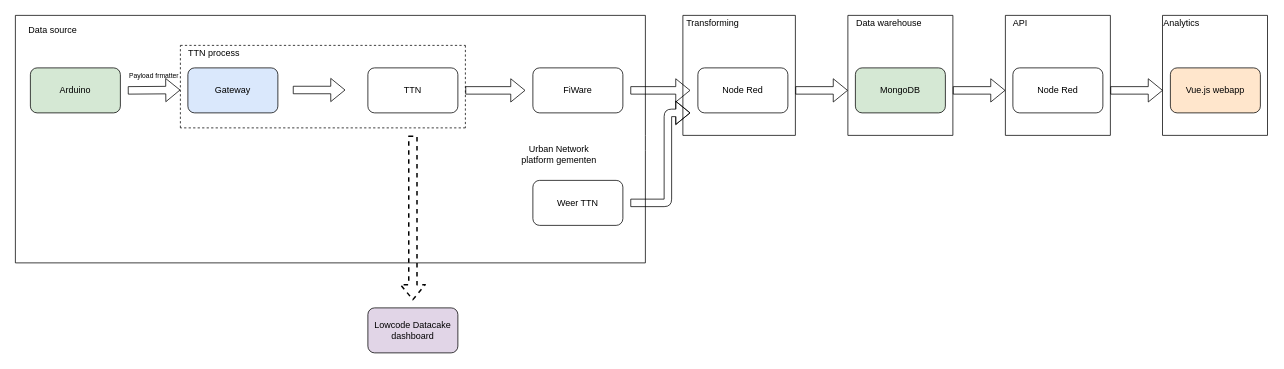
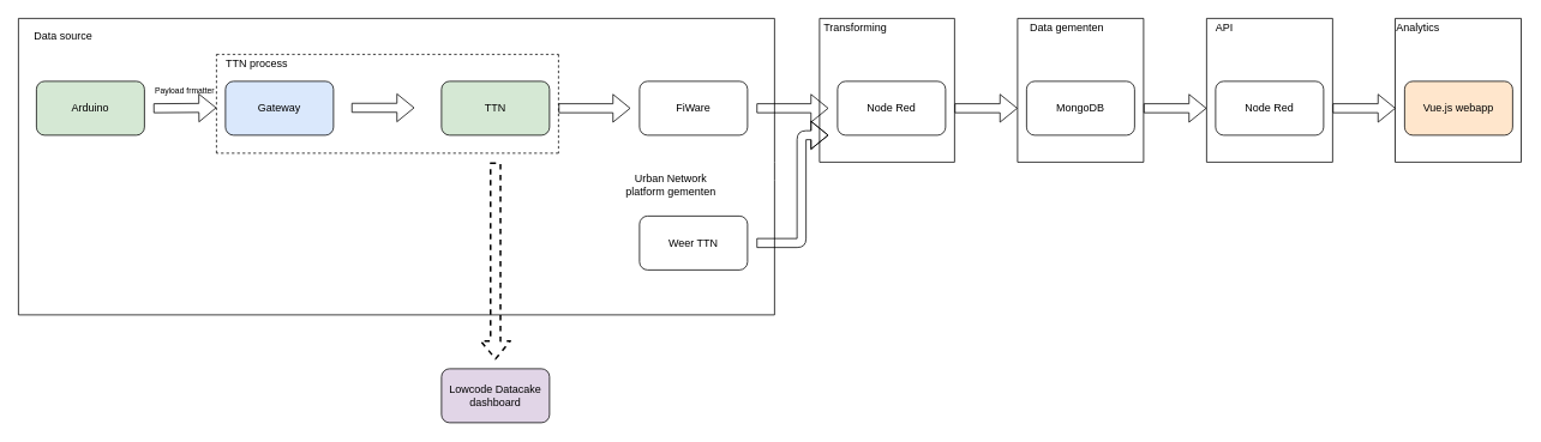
  <mxCell id="0" />
  <mxCell id="1" parent="0" />
  <mxCell id="2" value="Arduino" style="rounded=1;whiteSpace=wrap;html=1;direction=west;fillColor=#d5e8d4;" parent="1" vertex="1"><mxGeometry x="40" y="90" width="120" height="60" as="geometry" /></mxCell>
  <mxCell id="3" value="Weer TTN" style="rounded=1;whiteSpace=wrap;html=1;direction=west;" parent="1" vertex="1"><mxGeometry x="710" y="240" width="120" height="60" as="geometry" /></mxCell>
  <mxCell id="4" value="" style="shape=flexArrow;endArrow=classic;html=1;" parent="1" edge="1"><mxGeometry width="50" height="50" relative="1" as="geometry"><mxPoint x="390" y="119.5" as="sourcePoint" /><mxPoint x="460" y="119.5" as="targetPoint" /></mxGeometry></mxCell>
- <mxCell id="5" value="TTN" style="rounded=1;whiteSpace=wrap;html=1;direction=west;" parent="1" vertex="1"><mxGeometry x="490" y="90" width="120" height="60" as="geometry" /></mxCell>
+ <mxCell id="5" value="TTN" style="rounded=1;whiteSpace=wrap;html=1;direction=west;fillColor=#d5e8d4;" parent="1" vertex="1"><mxGeometry x="490" y="90" width="120" height="60" as="geometry" /></mxCell>
  <mxCell id="6" value="" style="shape=flexArrow;endArrow=classic;html=1;" parent="1" edge="1"><mxGeometry width="50" height="50" relative="1" as="geometry"><mxPoint x="620" y="120" as="sourcePoint" /><mxPoint x="700" y="120" as="targetPoint" /></mxGeometry></mxCell>
  <mxCell id="7" value="FiWare" style="rounded=1;whiteSpace=wrap;html=1;direction=west;" parent="1" vertex="1"><mxGeometry x="710" y="90" width="120" height="60" as="geometry" /></mxCell>
  <mxCell id="8" value="Node Red" style="rounded=1;whiteSpace=wrap;html=1;direction=west;" parent="1" vertex="1"><mxGeometry x="930" y="90" width="120" height="60" as="geometry" /></mxCell>
  <mxCell id="9" value="" style="shape=flexArrow;endArrow=classic;html=1;" parent="1" edge="1"><mxGeometry width="50" height="50" relative="1" as="geometry"><mxPoint x="840" y="120" as="sourcePoint" /><mxPoint x="920" y="120" as="targetPoint" /></mxGeometry></mxCell>
  <mxCell id="10" value="" style="shape=flexArrow;endArrow=classic;html=1;" parent="1" edge="1"><mxGeometry width="50" height="50" relative="1" as="geometry"><mxPoint x="840" y="270" as="sourcePoint" /><mxPoint x="920" y="150" as="targetPoint" /><Array as="points"><mxPoint x="890" y="270" /><mxPoint x="890" y="150" /></Array></mxGeometry></mxCell>
- <mxCell id="11" value="MongoDB" style="rounded=1;whiteSpace=wrap;html=1;direction=west;fillColor=#d5e8d4;" parent="1" vertex="1"><mxGeometry x="1140" y="90" width="120" height="60" as="geometry" /></mxCell>
+ <mxCell id="11" value="MongoDB" style="rounded=1;whiteSpace=wrap;html=1;direction=west;" parent="1" vertex="1"><mxGeometry x="1140" y="90" width="120" height="60" as="geometry" /></mxCell>
  <mxCell id="12" value="" style="shape=flexArrow;endArrow=classic;html=1;" parent="1" edge="1"><mxGeometry width="50" height="50" relative="1" as="geometry"><mxPoint x="1060" y="120" as="sourcePoint" /><mxPoint x="1130" y="120" as="targetPoint" /></mxGeometry></mxCell>
  <mxCell id="13" value="" style="shape=flexArrow;endArrow=classic;html=1;" parent="1" edge="1"><mxGeometry width="50" height="50" relative="1" as="geometry"><mxPoint x="1270" y="120" as="sourcePoint" /><mxPoint x="1340" y="120" as="targetPoint" /></mxGeometry></mxCell>
  <mxCell id="14" value="Node Red" style="rounded=1;whiteSpace=wrap;html=1;direction=west;" parent="1" vertex="1"><mxGeometry x="1350" y="90" width="120" height="60" as="geometry" /></mxCell>
  <mxCell id="15" value="Vue.js webapp" style="rounded=1;whiteSpace=wrap;html=1;direction=west;fillColor=#ffe6cc;" parent="1" vertex="1"><mxGeometry x="1560" y="90" width="120" height="60" as="geometry" /></mxCell>
  <mxCell id="16" value="" style="shape=flexArrow;endArrow=classic;html=1;" parent="1" edge="1"><mxGeometry width="50" height="50" relative="1" as="geometry"><mxPoint x="1480" y="120" as="sourcePoint" /><mxPoint x="1550" y="120" as="targetPoint" /></mxGeometry></mxCell>
  <mxCell id="17" value="" style="endArrow=none;html=1;" parent="1" edge="1"><mxGeometry width="50" height="50" relative="1" as="geometry"><mxPoint x="20" y="350" as="sourcePoint" /><mxPoint x="860" y="350" as="targetPoint" /></mxGeometry></mxCell>
  <mxCell id="18" value="" style="endArrow=none;html=1;" parent="1" edge="1"><mxGeometry width="50" height="50" relative="1" as="geometry"><mxPoint x="20" y="350" as="sourcePoint" /><mxPoint x="20" y="20" as="targetPoint" /></mxGeometry></mxCell>
  <mxCell id="19" value="" style="endArrow=none;html=1;" parent="1" edge="1"><mxGeometry width="50" height="50" relative="1" as="geometry"><mxPoint x="860" y="20" as="sourcePoint" /><mxPoint x="860" y="350" as="targetPoint" /><Array as="points"><mxPoint x="860" y="190" /></Array></mxGeometry></mxCell>
  <mxCell id="20" value="" style="endArrow=none;html=1;" parent="1" edge="1"><mxGeometry width="50" height="50" relative="1" as="geometry"><mxPoint x="20" y="20" as="sourcePoint" /><mxPoint x="860" y="20" as="targetPoint" /></mxGeometry></mxCell>
  <mxCell id="21" value="" style="endArrow=none;html=1;" parent="1" edge="1"><mxGeometry width="50" height="50" relative="1" as="geometry"><mxPoint x="910" y="180" as="sourcePoint" /><mxPoint x="910" y="20" as="targetPoint" /></mxGeometry></mxCell>
  <mxCell id="22" value="" style="endArrow=none;html=1;" parent="1" edge="1"><mxGeometry width="50" height="50" relative="1" as="geometry"><mxPoint x="910" y="180" as="sourcePoint" /><mxPoint x="1060" y="180" as="targetPoint" /></mxGeometry></mxCell>
  <mxCell id="23" value="" style="endArrow=none;html=1;" parent="1" edge="1"><mxGeometry width="50" height="50" relative="1" as="geometry"><mxPoint x="1060" y="20" as="sourcePoint" /><mxPoint x="1060" y="180" as="targetPoint" /></mxGeometry></mxCell>
  <mxCell id="24" value="" style="endArrow=none;html=1;" parent="1" edge="1"><mxGeometry width="50" height="50" relative="1" as="geometry"><mxPoint x="910" y="20" as="sourcePoint" /><mxPoint x="1060" y="20" as="targetPoint" /></mxGeometry></mxCell>
  <mxCell id="25" value="" style="endArrow=none;html=1;" parent="1" edge="1"><mxGeometry width="50" height="50" relative="1" as="geometry"><mxPoint x="1130" y="180" as="sourcePoint" /><mxPoint x="1130" y="20" as="targetPoint" /></mxGeometry></mxCell>
  <mxCell id="26" value="" style="endArrow=none;html=1;" parent="1" edge="1"><mxGeometry width="50" height="50" relative="1" as="geometry"><mxPoint x="1130" y="180" as="sourcePoint" /><mxPoint x="1270" y="180" as="targetPoint" /></mxGeometry></mxCell>
  <mxCell id="27" value="" style="endArrow=none;html=1;" parent="1" edge="1"><mxGeometry width="50" height="50" relative="1" as="geometry"><mxPoint x="1270" y="20" as="sourcePoint" /><mxPoint x="1270" y="180" as="targetPoint" /></mxGeometry></mxCell>
  <mxCell id="28" value="" style="endArrow=none;html=1;" parent="1" edge="1"><mxGeometry width="50" height="50" relative="1" as="geometry"><mxPoint x="1130" y="20" as="sourcePoint" /><mxPoint x="1270" y="20" as="targetPoint" /></mxGeometry></mxCell>
  <mxCell id="29" value="" style="endArrow=none;html=1;" parent="1" edge="1"><mxGeometry width="50" height="50" relative="1" as="geometry"><mxPoint x="1340" y="180" as="sourcePoint" /><mxPoint x="1340" y="20" as="targetPoint" /></mxGeometry></mxCell>
  <mxCell id="30" value="" style="endArrow=none;html=1;" parent="1" edge="1"><mxGeometry width="50" height="50" relative="1" as="geometry"><mxPoint x="1340" y="20" as="sourcePoint" /><mxPoint x="1480" y="20" as="targetPoint" /></mxGeometry></mxCell>
  <mxCell id="31" value="" style="endArrow=none;html=1;" parent="1" edge="1"><mxGeometry width="50" height="50" relative="1" as="geometry"><mxPoint x="1480" y="180" as="sourcePoint" /><mxPoint x="1480" y="20" as="targetPoint" /></mxGeometry></mxCell>
  <mxCell id="32" value="" style="endArrow=none;html=1;" parent="1" edge="1"><mxGeometry width="50" height="50" relative="1" as="geometry"><mxPoint x="1340" y="180" as="sourcePoint" /><mxPoint x="1480" y="180" as="targetPoint" /></mxGeometry></mxCell>
  <mxCell id="33" value="" style="endArrow=none;html=1;" parent="1" edge="1"><mxGeometry width="50" height="50" relative="1" as="geometry"><mxPoint x="1549.5" y="180" as="sourcePoint" /><mxPoint x="1549.5" y="20" as="targetPoint" /></mxGeometry></mxCell>
  <mxCell id="34" value="" style="endArrow=none;html=1;" parent="1" edge="1"><mxGeometry width="50" height="50" relative="1" as="geometry"><mxPoint x="1549.5" y="20" as="sourcePoint" /><mxPoint x="1689.5" y="20" as="targetPoint" /></mxGeometry></mxCell>
  <mxCell id="35" value="" style="endArrow=none;html=1;" parent="1" edge="1"><mxGeometry width="50" height="50" relative="1" as="geometry"><mxPoint x="1689.5" y="180" as="sourcePoint" /><mxPoint x="1689.5" y="20" as="targetPoint" /></mxGeometry></mxCell>
  <mxCell id="36" value="" style="endArrow=none;html=1;" parent="1" edge="1"><mxGeometry width="50" height="50" relative="1" as="geometry"><mxPoint x="1549.5" y="180" as="sourcePoint" /><mxPoint x="1689.5" y="180" as="targetPoint" /></mxGeometry></mxCell>
  <mxCell id="37" value="Data source" style="text;html=1;strokeColor=none;fillColor=none;align=center;verticalAlign=middle;whiteSpace=wrap;rounded=0;direction=west;" parent="1" vertex="1"><mxGeometry x="30" y="30" width="80" height="20" as="geometry" /></mxCell>
  <mxCell id="38" value="Transforming" style="text;html=1;strokeColor=none;fillColor=none;align=center;verticalAlign=middle;whiteSpace=wrap;rounded=0;direction=west;" parent="1" vertex="1"><mxGeometry x="910" y="20" width="80" height="20" as="geometry" /></mxCell>
- <mxCell id="39" value="Data warehouse" style="text;html=1;strokeColor=none;fillColor=none;align=center;verticalAlign=middle;whiteSpace=wrap;rounded=0;direction=west;" parent="1" vertex="1"><mxGeometry x="1130" y="20" width="110" height="20" as="geometry" /></mxCell>
+ <mxCell id="39" value="Data gementen" style="text;html=1;strokeColor=none;fillColor=none;align=center;verticalAlign=middle;whiteSpace=wrap;rounded=0;direction=west;" parent="1" vertex="1"><mxGeometry x="1130" y="20" width="110" height="20" as="geometry" /></mxCell>
  <mxCell id="40" value="API" style="text;html=1;strokeColor=none;fillColor=none;align=center;verticalAlign=middle;whiteSpace=wrap;rounded=0;direction=west;" parent="1" vertex="1"><mxGeometry x="1340" y="20" width="40" height="20" as="geometry" /></mxCell>
  <mxCell id="41" value="Analytics" style="text;html=1;strokeColor=none;fillColor=none;align=center;verticalAlign=middle;whiteSpace=wrap;rounded=0;direction=west;" parent="1" vertex="1"><mxGeometry x="1550" y="20" width="50" height="20" as="geometry" /></mxCell>
  <mxCell id="42" value="Urban Network platform gementen" style="text;html=1;strokeColor=none;fillColor=none;align=center;verticalAlign=middle;whiteSpace=wrap;rounded=0;direction=west;" parent="1" vertex="1"><mxGeometry x="685" y="190" width="120" height="30" as="geometry" /></mxCell>
  <mxCell id="43" value="" style="shape=flexArrow;endArrow=classic;html=1;" parent="1" edge="1"><mxGeometry width="50" height="50" relative="1" as="geometry"><mxPoint x="170" y="120" as="sourcePoint" /><mxPoint x="240" y="119.5" as="targetPoint" /></mxGeometry></mxCell>
  <mxCell id="44" value="Gateway" style="rounded=1;whiteSpace=wrap;html=1;direction=west;fillColor=#dae8fc;" parent="1" vertex="1"><mxGeometry x="250" y="90" width="120" height="60" as="geometry" /></mxCell>
  <mxCell id="45" value="" style="shape=flexArrow;endArrow=classic;html=1;" parent="1" edge="1"><mxGeometry width="50" height="50" relative="1" as="geometry"><mxPoint x="170" y="119.5" as="sourcePoint" /><mxPoint x="170" y="119.5" as="targetPoint" /></mxGeometry></mxCell>
  <mxCell id="46" value="&lt;font style=&quot;font-size: 9px&quot;&gt;Payload frmatter&lt;/font&gt;" style="text;html=1;strokeColor=none;fillColor=none;align=center;verticalAlign=middle;whiteSpace=wrap;rounded=0;direction=west;" parent="1" vertex="1"><mxGeometry x="170" y="90" width="70" height="20" as="geometry" /></mxCell>
  <mxCell id="47" value="" style="endArrow=none;dashed=1;html=1;" parent="1" edge="1"><mxGeometry width="50" height="50" relative="1" as="geometry"><mxPoint x="240" y="170" as="sourcePoint" /><mxPoint x="240" y="60" as="targetPoint" /></mxGeometry></mxCell>
  <mxCell id="48" value="" style="endArrow=none;dashed=1;html=1;" parent="1" edge="1"><mxGeometry width="50" height="50" relative="1" as="geometry"><mxPoint x="620" y="170" as="sourcePoint" /><mxPoint x="240" y="170" as="targetPoint" /></mxGeometry></mxCell>
  <mxCell id="49" value="" style="endArrow=none;dashed=1;html=1;" parent="1" edge="1"><mxGeometry width="50" height="50" relative="1" as="geometry"><mxPoint x="620" y="60" as="sourcePoint" /><mxPoint x="620" y="170" as="targetPoint" /></mxGeometry></mxCell>
  <mxCell id="50" value="" style="endArrow=none;dashed=1;html=1;" parent="1" edge="1"><mxGeometry width="50" height="50" relative="1" as="geometry"><mxPoint x="240" y="60" as="sourcePoint" /><mxPoint x="620" y="60" as="targetPoint" /></mxGeometry></mxCell>
  <mxCell id="51" value="TTN process" style="text;html=1;strokeColor=none;fillColor=none;align=center;verticalAlign=middle;whiteSpace=wrap;rounded=0;direction=west;" parent="1" vertex="1"><mxGeometry x="240" y="60" width="90" height="20" as="geometry" /></mxCell>
  <mxCell id="52" value="" style="shape=flexArrow;endArrow=classic;html=1;dashed=1;strokeWidth=2;" parent="1" edge="1"><mxGeometry width="50" height="50" relative="1" as="geometry"><mxPoint x="550" y="180" as="sourcePoint" /><mxPoint x="550" y="400" as="targetPoint" /></mxGeometry></mxCell>
  <mxCell id="53" value="Lowcode Datacake dashboard" style="rounded=1;whiteSpace=wrap;html=1;fillColor=#e1d5e7;" parent="1" vertex="1"><mxGeometry x="490" y="410" width="120" height="60" as="geometry" /></mxCell>
